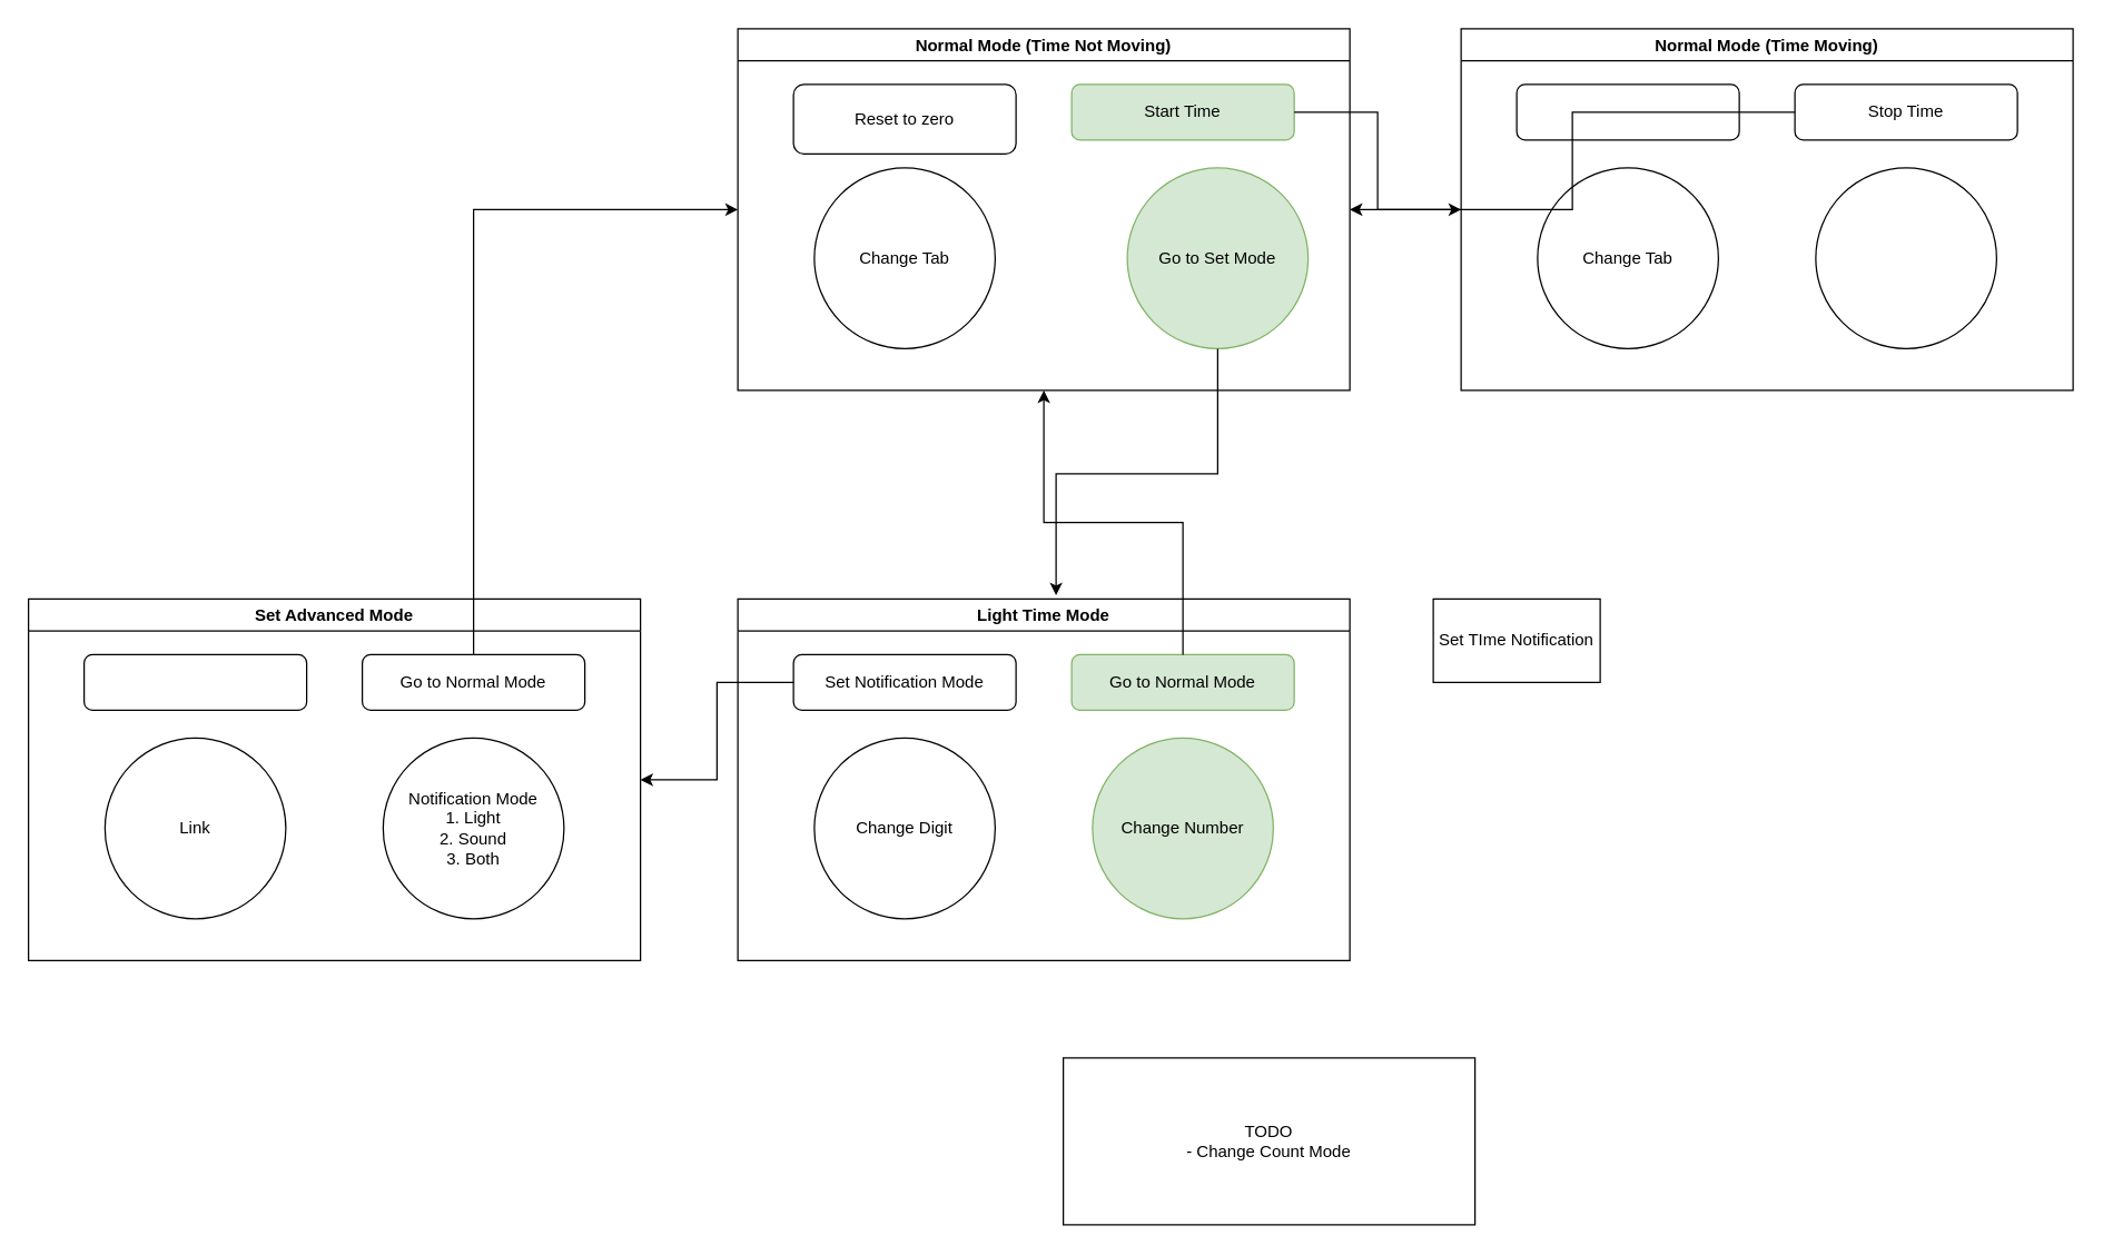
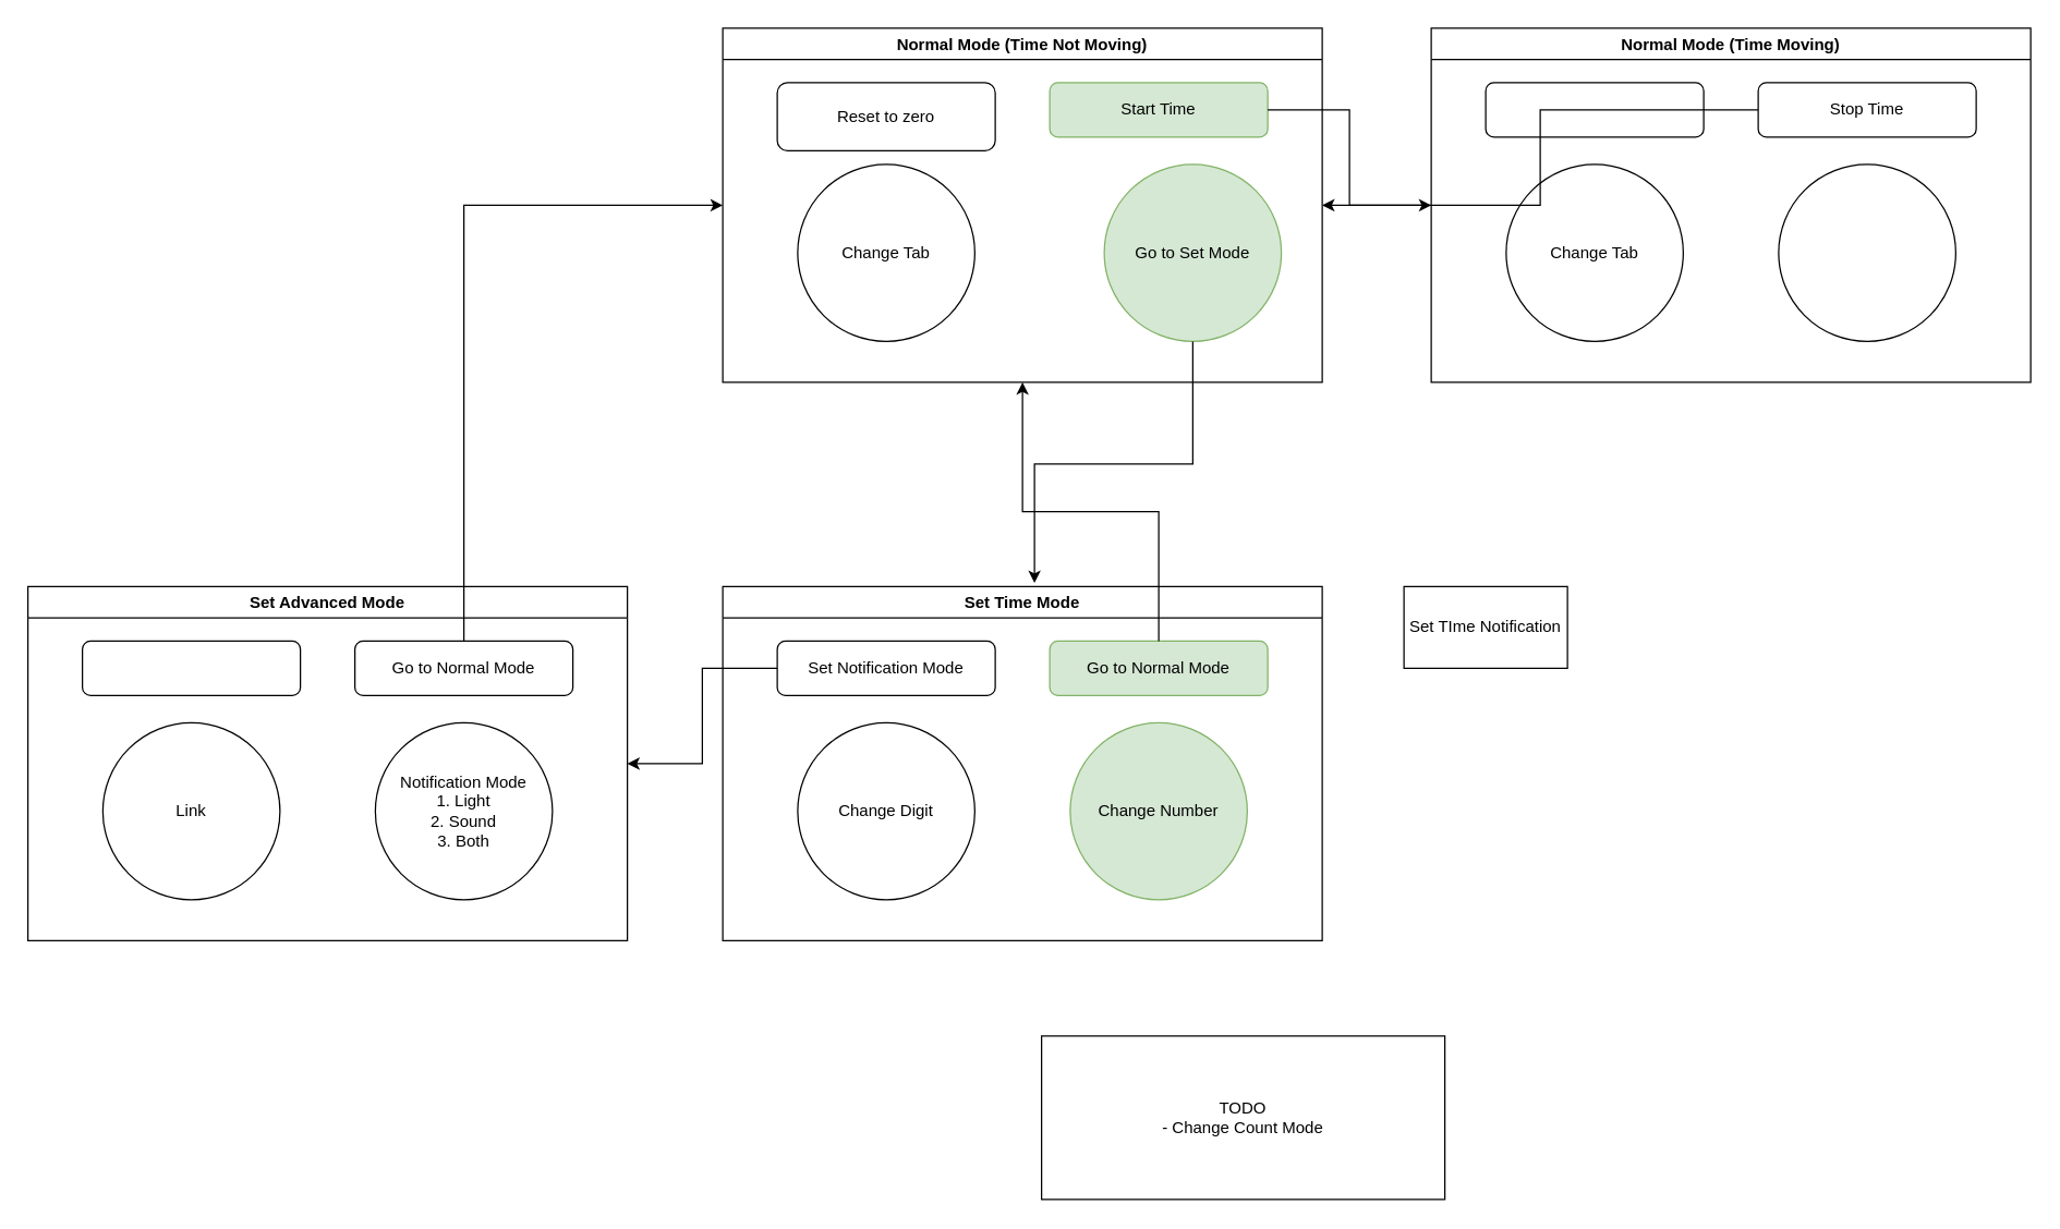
  <mxCell id="0" />
  <mxCell id="1" parent="0" />
  <mxCell id="2" value="Normal Mode (Time Not Moving)" style="swimlane;" parent="1" vertex="1"><mxGeometry x="530" y="20" width="440" height="260" as="geometry" /></mxCell>
  <mxCell id="3" value="Start Time" style="rounded=1;whiteSpace=wrap;html=1;fillColor=#d5e8d4;strokeColor=#82b366;" parent="2" vertex="1"><mxGeometry x="240" y="40" width="160" height="40" as="geometry" /></mxCell>
  <mxCell id="4" value="Reset to zero" style="rounded=1;whiteSpace=wrap;html=1;" parent="2" vertex="1"><mxGeometry x="40" y="40" width="160" height="50" as="geometry" /></mxCell>
  <mxCell id="5" value="Change Tab" style="ellipse;whiteSpace=wrap;html=1;aspect=fixed;" parent="2" vertex="1"><mxGeometry x="55" y="100" width="130" height="130" as="geometry" /></mxCell>
  <mxCell id="6" value="Go to Set Mode" style="ellipse;whiteSpace=wrap;html=1;aspect=fixed;fillColor=#d5e8d4;strokeColor=#82b366;" parent="2" vertex="1"><mxGeometry x="280" y="100" width="130" height="130" as="geometry" /></mxCell>
- <mxCell id="7" value="Light Time Mode" style="swimlane;" parent="1" vertex="1"><mxGeometry x="530" y="430" width="440" height="260" as="geometry" /></mxCell>
+ <mxCell id="7" value="Set Time Mode" style="swimlane;" parent="1" vertex="1"><mxGeometry x="530" y="430" width="440" height="260" as="geometry" /></mxCell>
  <mxCell id="8" value="Go to Normal Mode" style="rounded=1;whiteSpace=wrap;html=1;fillColor=#d5e8d4;strokeColor=#82b366;" parent="7" vertex="1"><mxGeometry x="240" y="40" width="160" height="40" as="geometry" /></mxCell>
  <mxCell id="9" value="Set Notification Mode" style="rounded=1;whiteSpace=wrap;html=1;" parent="7" vertex="1"><mxGeometry x="40" y="40" width="160" height="40" as="geometry" /></mxCell>
  <mxCell id="10" value="Change Digit" style="ellipse;whiteSpace=wrap;html=1;aspect=fixed;" parent="7" vertex="1"><mxGeometry x="55" y="100" width="130" height="130" as="geometry" /></mxCell>
  <mxCell id="11" value="Change Number" style="ellipse;whiteSpace=wrap;html=1;aspect=fixed;fillColor=#d5e8d4;strokeColor=#82b366;" parent="7" vertex="1"><mxGeometry x="255" y="100" width="130" height="130" as="geometry" /></mxCell>
  <mxCell id="12" style="edgeStyle=orthogonalEdgeStyle;rounded=0;orthogonalLoop=1;jettySize=auto;html=1;exitX=0.5;exitY=1;exitDx=0;exitDy=0;entryX=0.52;entryY=-0.01;entryDx=0;entryDy=0;entryPerimeter=0;" parent="1" source="6" target="7" edge="1"><mxGeometry relative="1" as="geometry" /></mxCell>
  <mxCell id="13" value="Set TIme Notification" style="rounded=0;whiteSpace=wrap;html=1;" parent="1" vertex="1"><mxGeometry x="1030" y="430" width="120" height="60" as="geometry" /></mxCell>
  <mxCell id="14" style="edgeStyle=orthogonalEdgeStyle;rounded=0;orthogonalLoop=1;jettySize=auto;html=1;exitX=0;exitY=0.5;exitDx=0;exitDy=0;entryX=1;entryY=0.5;entryDx=0;entryDy=0;" parent="1" source="9" target="16" edge="1"><mxGeometry relative="1" as="geometry"><mxPoint x="470" y="490" as="targetPoint" /></mxGeometry></mxCell>
  <mxCell id="15" style="edgeStyle=orthogonalEdgeStyle;rounded=0;orthogonalLoop=1;jettySize=auto;html=1;exitX=0.5;exitY=0;exitDx=0;exitDy=0;entryX=0.5;entryY=1;entryDx=0;entryDy=0;" parent="1" source="8" target="2" edge="1"><mxGeometry relative="1" as="geometry" /></mxCell>
  <mxCell id="16" value="Set Advanced Mode" style="swimlane;" parent="1" vertex="1"><mxGeometry x="20" y="430" width="440" height="260" as="geometry" /></mxCell>
  <mxCell id="17" value="Go to Normal Mode" style="rounded=1;whiteSpace=wrap;html=1;" parent="16" vertex="1"><mxGeometry x="240" y="40" width="160" height="40" as="geometry" /></mxCell>
  <mxCell id="18" value="" style="rounded=1;whiteSpace=wrap;html=1;" parent="16" vertex="1"><mxGeometry x="40" y="40" width="160" height="40" as="geometry" /></mxCell>
  <mxCell id="19" value="Link" style="ellipse;whiteSpace=wrap;html=1;aspect=fixed;" parent="16" vertex="1"><mxGeometry x="55" y="100" width="130" height="130" as="geometry" /></mxCell>
  <mxCell id="20" value="Notification Mode&lt;br&gt;1. Light&lt;br&gt;2. Sound&lt;br&gt;3. Both" style="ellipse;whiteSpace=wrap;html=1;aspect=fixed;" parent="16" vertex="1"><mxGeometry x="255" y="100" width="130" height="130" as="geometry" /></mxCell>
  <mxCell id="21" style="edgeStyle=orthogonalEdgeStyle;rounded=0;orthogonalLoop=1;jettySize=auto;html=1;exitX=0.5;exitY=0;exitDx=0;exitDy=0;entryX=0;entryY=0.5;entryDx=0;entryDy=0;" parent="1" source="17" target="2" edge="1"><mxGeometry relative="1" as="geometry" /></mxCell>
  <mxCell id="22" value="Normal Mode (Time Moving)" style="swimlane;" parent="1" vertex="1"><mxGeometry x="1050" y="20" width="440" height="260" as="geometry" /></mxCell>
  <mxCell id="23" value="Stop Time" style="rounded=1;whiteSpace=wrap;html=1;" parent="22" vertex="1"><mxGeometry x="240" y="40" width="160" height="40" as="geometry" /></mxCell>
  <mxCell id="24" value="" style="rounded=1;whiteSpace=wrap;html=1;" parent="22" vertex="1"><mxGeometry x="40" y="40" width="160" height="40" as="geometry" /></mxCell>
  <mxCell id="25" value="Change Tab" style="ellipse;whiteSpace=wrap;html=1;aspect=fixed;" parent="22" vertex="1"><mxGeometry x="55" y="100" width="130" height="130" as="geometry" /></mxCell>
  <mxCell id="26" value="" style="ellipse;whiteSpace=wrap;html=1;aspect=fixed;" parent="22" vertex="1"><mxGeometry x="255" y="100" width="130" height="130" as="geometry" /></mxCell>
  <mxCell id="27" style="edgeStyle=orthogonalEdgeStyle;rounded=0;orthogonalLoop=1;jettySize=auto;html=1;exitX=1;exitY=0.5;exitDx=0;exitDy=0;entryX=0;entryY=0.5;entryDx=0;entryDy=0;" parent="1" source="3" target="22" edge="1"><mxGeometry relative="1" as="geometry" /></mxCell>
  <mxCell id="28" style="edgeStyle=orthogonalEdgeStyle;rounded=0;orthogonalLoop=1;jettySize=auto;html=1;exitX=0;exitY=0.5;exitDx=0;exitDy=0;entryX=1;entryY=0.5;entryDx=0;entryDy=0;" parent="1" source="23" target="2" edge="1"><mxGeometry relative="1" as="geometry" /></mxCell>
  <mxCell id="29" value="TODO&lt;br&gt;- Change Count Mode" style="rounded=0;whiteSpace=wrap;html=1;" parent="1" vertex="1"><mxGeometry x="764" y="760" width="296" height="120" as="geometry" /></mxCell>
